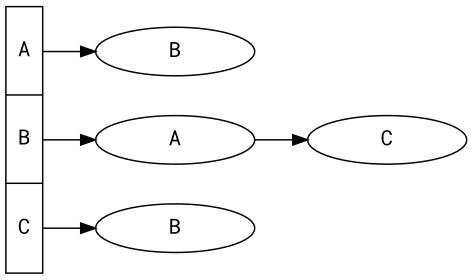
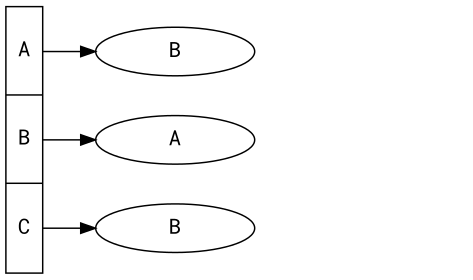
  digraph {
    nodesep=.05
    rankdir=LR
    fontname="Roboto Mono"
    node [fontname="Roboto Mono"]
    edge [fontname="Roboto Mono"]
    n1 [height=2.5 label="<f0> A |<f1> B |<f2> C " shape=record width=.1]
    n2 [height=.1 label=B width=1.5]
    n3 [height=.1 label=A width=1.5]
    n4 [height=.1 label=B width=1.5]
-   n5 [height=.1 label=C width=1.5]
    n1 -> n2 [tailport=f0]
    n1 -> n3 [tailport=f1]
    n1 -> n4 [tailport=f2]
-   n3 -> n5
  }
